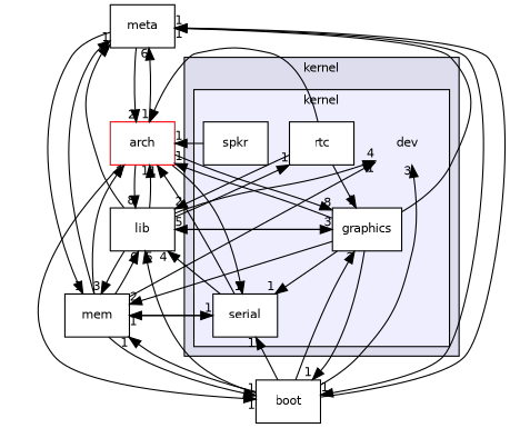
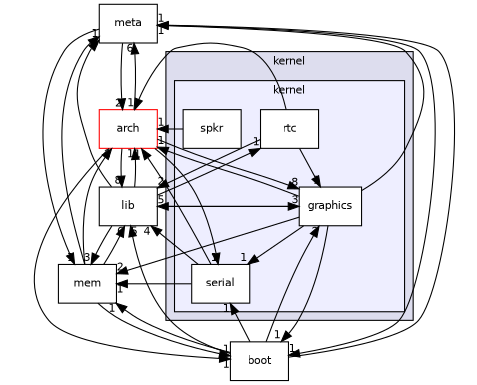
  digraph {
    compound=true
    node [fontname=Helvetica fontsize=10 shape=box]
    edge [headlabel=1 labeldistance=1.5 labelfontname=Helvetica labelfontsize=10]
-   n1 [label=dev shape=plaintext]
    n2 [color=black fillcolor=white label=graphics style=filled]
    n3 [color=black fillcolor=white label=rtc style=filled]
    n4 [color=black fillcolor=white label=serial style=filled]
    n5 [color=black fillcolor=white label=spkr style=filled]
    n6 [label=meta]
    n7 [color=red fillcolor=white label=arch style=filled]
    n8 [label=boot]
    n9 [label=lib]
    n10 [label=mem]
    subgraph cluster_1 {
      bgcolor="#ddddee"
      fontname=Helvetica
      fontsize=10
      label=kernel
      pencolor=black
      subgraph cluster_2 {
        bgcolor="#eeeeff"
        fontname=Helvetica
        fontsize=10
        pencolor=black
-       n1
        n2
        n3
        n4
        n5
      }
    }
    n2 -> n4
    n2 -> n6
    n2 -> n7
    n2 -> n8
    n2 -> n9 [headlabel=5]
    n2 -> n10 [headlabel=2]
    n3 -> n2
    n3 -> n7
    n3 -> n9 [headlabel=2]
    n4 -> n7
    n4 -> n9 [headlabel=4]
    n4 -> n10
    n5 -> n7
    n6 -> n7 [headlabel=2]
    n6 -> n8
    n6 -> n10
    n7 -> n2 [headlabel=8]
    n7 -> n4
    n7 -> n6 [headlabel=6]
    n7 -> n8
    n7 -> n9 [headlabel=8]
-   n8 -> n1 [headlabel=3]
    n8 -> n2 [headlabel=2]
    n8 -> n4
    n8 -> n6
    n8 -> n9 [headlabel=5]
    n8 -> n10
-   n9 -> n1 [headlabel=4]
    n9 -> n2 [headlabel=3]
    n9 -> n3
    n9 -> n6
    n9 -> n7
    n9 -> n10 [headlabel=3]
-   n10 -> n1
-   n10 -> n4
    n10 -> n6 [headlabel=2]
    n10 -> n7 [headlabel=2]
    n10 -> n8
    n10 -> n9 [headlabel=6]
  }
